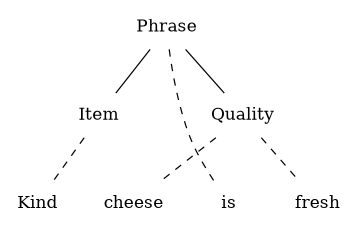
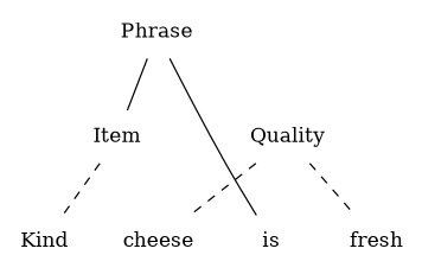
  graph {
    node [shape=plaintext]
    edge [style=dashed]
    n1 [label=Phrase]
    n2 [label=Item]
    n3 [label=Quality]
    n4 [label=Kind]
    n5 [label=cheese]
    n6 [label=is]
    n7 [label=fresh]
    subgraph sub_1 {
      rank=same
      n1
    }
    subgraph sub_2 {
      rank=same
      n2
      n3
    }
    subgraph sub_3 {
      rank=same
      n4
    }
    subgraph sub_4 {
      rank=same
      n5
      n6
      n7
    }
    n1 -- n2 [style=solid]
-   n1 -- n3 [style=solid]
-   n1 -- n6
+   n1 -- n6 [style=solid]
    n2 -- n3 [style=invis]
    n2 -- n4
    n3 -- n5
    n3 -- n7
    n5 -- n6 [style=invis]
    n6 -- n7 [style=invis]
  }
